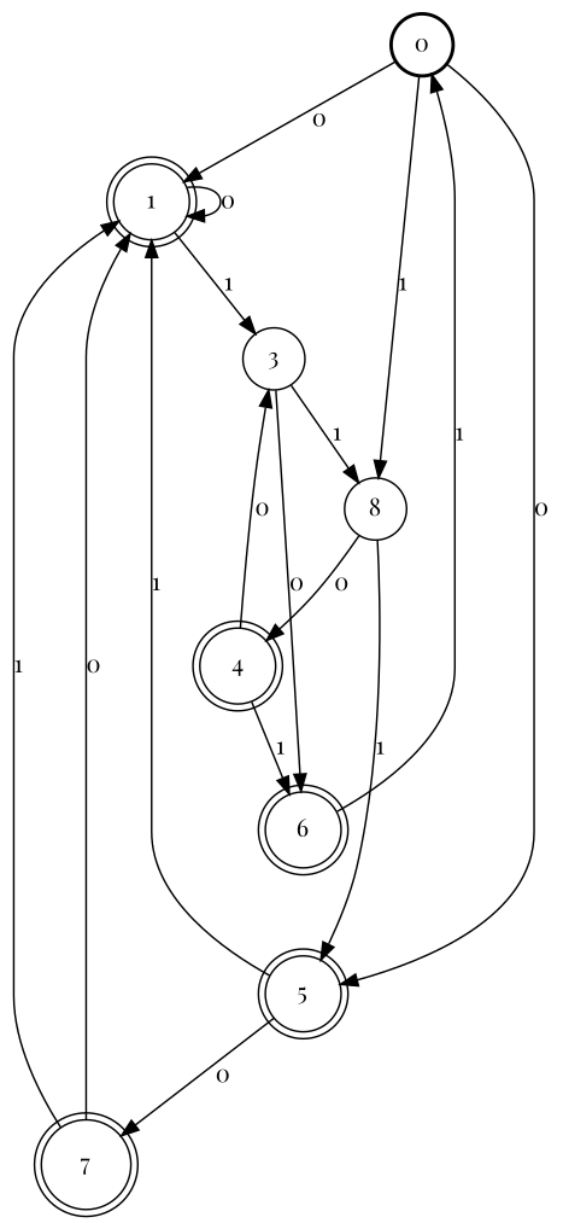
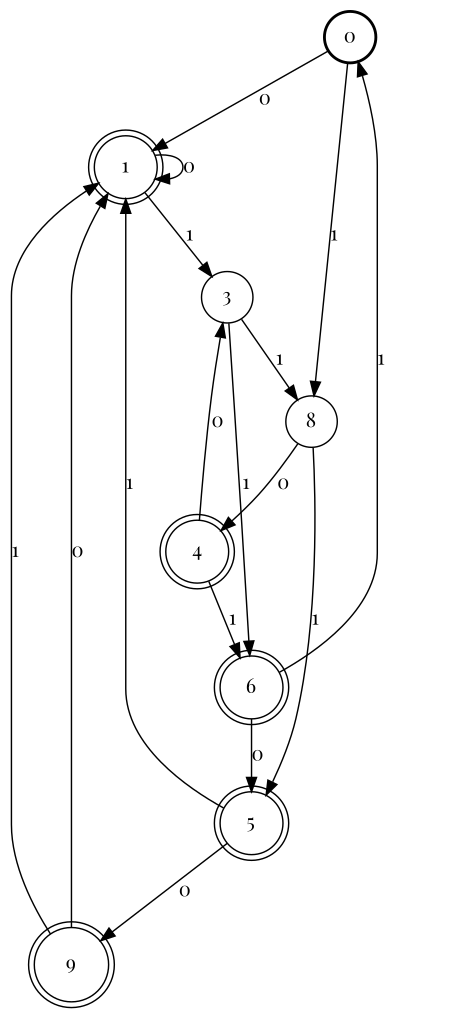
  digraph {
    fontname="Playfair Display"
    node [fontname="Playfair Display" shape=circle peripheries=2]
    edge [fontname="Playfair Display"]
    0 [style=bold peripheries=""]
    1
    n3 [label=8 peripheries=""]
    3 [peripheries=""]
    4
    5
    6
-   7
+   7 [label=9]
    0 -> 1 [label=0]
    0 -> n3 [label=1]
    1 -> 1 [label=0]
    1 -> 3 [label=1]
    n3 -> 4 [label=0]
    n3 -> 5 [label=1]
    3 -> n3 [label=1]
-   3 -> 6 [label=0]
+   3 -> 6 [label=1]
    4 -> 3 [label=0]
    4 -> 6 [label=1]
    5 -> 1 [label=1]
    5 -> 7 [label=0]
    6 -> 0 [label=1]
-   0 -> 5 [label=0]
+   6 -> 5 [label=0]
    7 -> 1 [label=0]
    7 -> 1 [label=1]
  }
